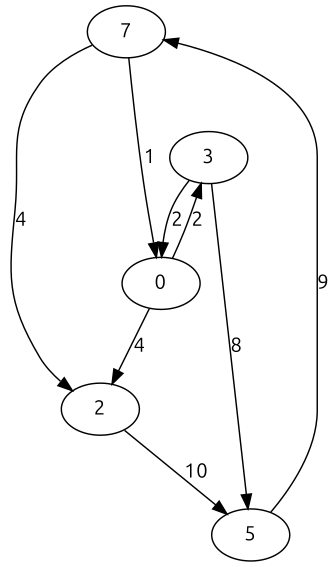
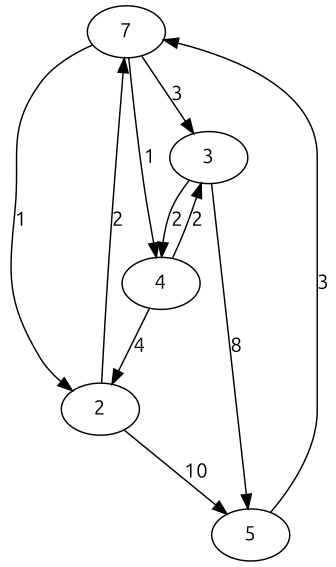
  digraph {
    fontname=Ubuntu
    node [fontname=Ubuntu]
    edge [fontname=Ubuntu]
    n1 [label=7]
    2
    3
-   4 [label=0]
+   4
    5
-   n1 -> 2 [label=4]
+   n1 -> 2 [label=1]
+   n1 -> 3 [label=3]
    n1 -> 4 [label=1]
+   2 -> n1 [label=2]
    2 -> 5 [label=10]
    3 -> 4 [label=2]
    3 -> 5 [label=8]
    4 -> 2 [label=4]
    4 -> 3 [label=2]
-   5 -> n1 [label=9]
+   5 -> n1 [label=3]
  }
